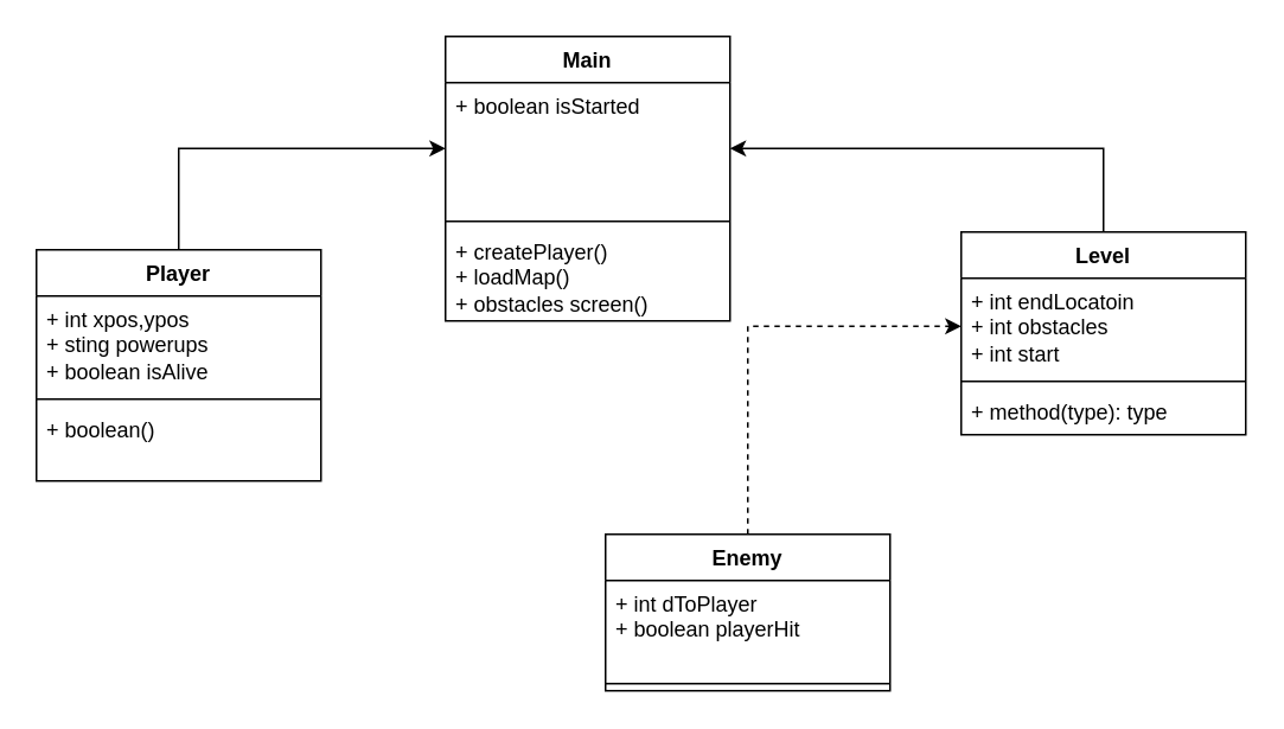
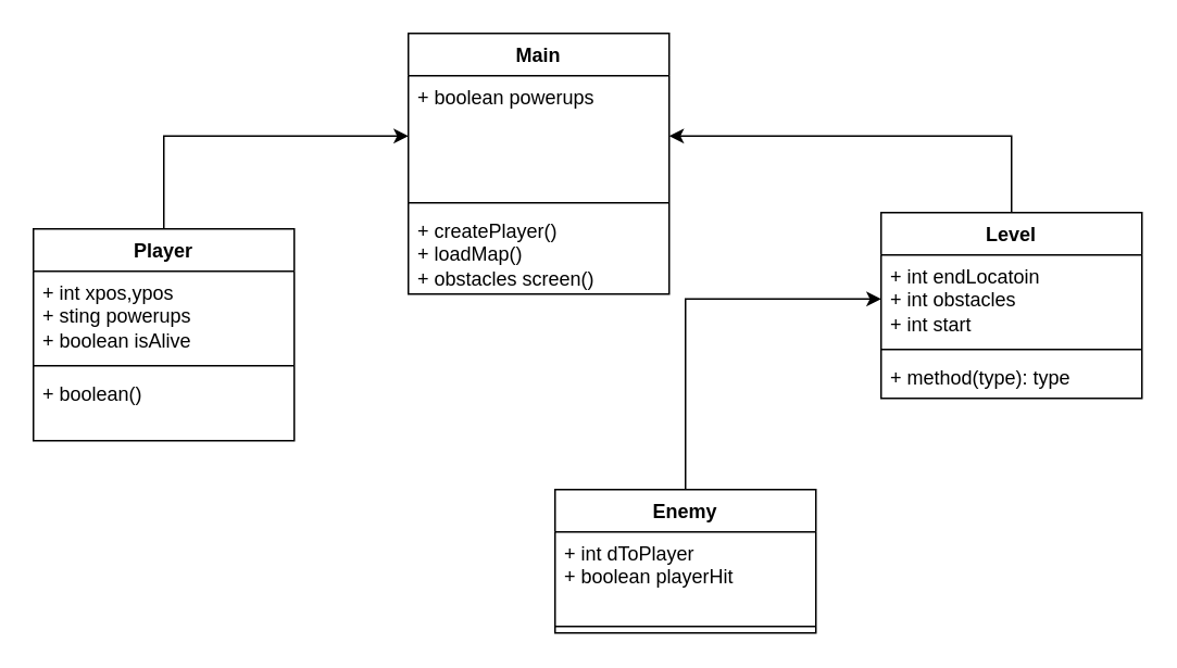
  <mxCell id="0" />
  <mxCell id="1" parent="0" />
  <mxCell id="2" value="Main" style="swimlane;fontStyle=1;align=center;verticalAlign=top;childLayout=stackLayout;horizontal=1;startSize=26;horizontalStack=0;resizeParent=1;resizeParentMax=0;resizeLast=0;collapsible=1;marginBottom=0;whiteSpace=wrap;html=1;" vertex="1" parent="1"><mxGeometry x="250" y="20" width="160" height="160" as="geometry" /></mxCell>
- <mxCell id="3" value="+ boolean isStarted" style="text;strokeColor=none;fillColor=none;align=left;verticalAlign=top;spacingLeft=4;spacingRight=4;overflow=hidden;rotatable=0;points=[[0,0.5],[1,0.5]];portConstraint=eastwest;whiteSpace=wrap;html=1;" vertex="1" parent="2"><mxGeometry y="26" width="160" height="74" as="geometry" /></mxCell>
+ <mxCell id="3" value="+ boolean powerups" style="text;strokeColor=none;fillColor=none;align=left;verticalAlign=top;spacingLeft=4;spacingRight=4;overflow=hidden;rotatable=0;points=[[0,0.5],[1,0.5]];portConstraint=eastwest;whiteSpace=wrap;html=1;" vertex="1" parent="2"><mxGeometry y="26" width="160" height="74" as="geometry" /></mxCell>
  <mxCell id="4" value="" style="line;strokeWidth=1;fillColor=none;align=left;verticalAlign=middle;spacingTop=-1;spacingLeft=3;spacingRight=3;rotatable=0;labelPosition=right;points=[];portConstraint=eastwest;strokeColor=inherit;" vertex="1" parent="2"><mxGeometry y="100" width="160" height="8" as="geometry" /></mxCell>
  <mxCell id="5" value="+ createPlayer()&lt;div&gt;+ loadMap()&lt;/div&gt;&lt;div&gt;+ obstacles screen()&lt;/div&gt;" style="text;strokeColor=none;fillColor=none;align=left;verticalAlign=top;spacingLeft=4;spacingRight=4;overflow=hidden;rotatable=0;points=[[0,0.5],[1,0.5]];portConstraint=eastwest;whiteSpace=wrap;html=1;" vertex="1" parent="2"><mxGeometry y="108" width="160" height="52" as="geometry" /></mxCell>
  <mxCell id="6" style="edgeStyle=orthogonalEdgeStyle;rounded=0;orthogonalLoop=1;jettySize=auto;html=1;entryX=0;entryY=0.5;entryDx=0;entryDy=0;" edge="1" parent="1" source="7" target="3"><mxGeometry relative="1" as="geometry" /></mxCell>
  <mxCell id="7" value="Player" style="swimlane;fontStyle=1;align=center;verticalAlign=top;childLayout=stackLayout;horizontal=1;startSize=26;horizontalStack=0;resizeParent=1;resizeParentMax=0;resizeLast=0;collapsible=1;marginBottom=0;whiteSpace=wrap;html=1;" vertex="1" parent="1"><mxGeometry x="20" y="140" width="160" height="130" as="geometry" /></mxCell>
  <mxCell id="8" value="+ int xpos,ypos&lt;div&gt;+ sting powerups&lt;/div&gt;&lt;div&gt;+ boolean isAlive&lt;/div&gt;" style="text;strokeColor=none;fillColor=none;align=left;verticalAlign=top;spacingLeft=4;spacingRight=4;overflow=hidden;rotatable=0;points=[[0,0.5],[1,0.5]];portConstraint=eastwest;whiteSpace=wrap;html=1;" vertex="1" parent="7"><mxGeometry y="26" width="160" height="54" as="geometry" /></mxCell>
  <mxCell id="9" value="" style="line;strokeWidth=1;fillColor=none;align=left;verticalAlign=middle;spacingTop=-1;spacingLeft=3;spacingRight=3;rotatable=0;labelPosition=right;points=[];portConstraint=eastwest;strokeColor=inherit;" vertex="1" parent="7"><mxGeometry y="80" width="160" height="8" as="geometry" /></mxCell>
  <mxCell id="10" value="+ boolean()" style="text;strokeColor=none;fillColor=none;align=left;verticalAlign=top;spacingLeft=4;spacingRight=4;overflow=hidden;rotatable=0;points=[[0,0.5],[1,0.5]];portConstraint=eastwest;whiteSpace=wrap;html=1;" vertex="1" parent="7"><mxGeometry y="88" width="160" height="42" as="geometry" /></mxCell>
- <mxCell id="11" style="edgeStyle=orthogonalEdgeStyle;rounded=0;orthogonalLoop=1;jettySize=auto;html=1;dashed=1;" edge="1" parent="1" source="12" target="17"><mxGeometry relative="1" as="geometry"><mxPoint x="540" y="198" as="targetPoint" /></mxGeometry></mxCell>
+ <mxCell id="11" style="edgeStyle=orthogonalEdgeStyle;rounded=0;orthogonalLoop=1;jettySize=auto;html=1;" edge="1" parent="1" source="12" target="17"><mxGeometry relative="1" as="geometry"><mxPoint x="540" y="198" as="targetPoint" /></mxGeometry></mxCell>
  <mxCell id="12" value="Enemy" style="swimlane;fontStyle=1;align=center;verticalAlign=top;childLayout=stackLayout;horizontal=1;startSize=26;horizontalStack=0;resizeParent=1;resizeParentMax=0;resizeLast=0;collapsible=1;marginBottom=0;whiteSpace=wrap;html=1;" vertex="1" parent="1"><mxGeometry x="340" y="300" width="160" height="88" as="geometry" /></mxCell>
  <mxCell id="13" value="+ int dToPlayer&lt;div&gt;+ boolean playerHit&lt;/div&gt;" style="text;strokeColor=none;fillColor=none;align=left;verticalAlign=top;spacingLeft=4;spacingRight=4;overflow=hidden;rotatable=0;points=[[0,0.5],[1,0.5]];portConstraint=eastwest;whiteSpace=wrap;html=1;" vertex="1" parent="12"><mxGeometry y="26" width="160" height="54" as="geometry" /></mxCell>
  <mxCell id="14" value="" style="line;strokeWidth=1;fillColor=none;align=left;verticalAlign=middle;spacingTop=-1;spacingLeft=3;spacingRight=3;rotatable=0;labelPosition=right;points=[];portConstraint=eastwest;strokeColor=inherit;" vertex="1" parent="12"><mxGeometry y="80" width="160" height="8" as="geometry" /></mxCell>
  <mxCell id="15" style="edgeStyle=orthogonalEdgeStyle;rounded=0;orthogonalLoop=1;jettySize=auto;html=1;entryX=1;entryY=0.5;entryDx=0;entryDy=0;" edge="1" parent="1" source="16" target="3"><mxGeometry relative="1" as="geometry" /></mxCell>
  <mxCell id="16" value="Level" style="swimlane;fontStyle=1;align=center;verticalAlign=top;childLayout=stackLayout;horizontal=1;startSize=26;horizontalStack=0;resizeParent=1;resizeParentMax=0;resizeLast=0;collapsible=1;marginBottom=0;whiteSpace=wrap;html=1;" vertex="1" parent="1"><mxGeometry x="540" y="130" width="160" height="114" as="geometry" /></mxCell>
  <mxCell id="17" value="+ int endLocatoin&lt;div&gt;+ int obstacles&lt;/div&gt;&lt;div&gt;+ int start&lt;/div&gt;" style="text;strokeColor=none;fillColor=none;align=left;verticalAlign=top;spacingLeft=4;spacingRight=4;overflow=hidden;rotatable=0;points=[[0,0.5],[1,0.5]];portConstraint=eastwest;whiteSpace=wrap;html=1;" vertex="1" parent="16"><mxGeometry y="26" width="160" height="54" as="geometry" /></mxCell>
  <mxCell id="18" value="" style="line;strokeWidth=1;fillColor=none;align=left;verticalAlign=middle;spacingTop=-1;spacingLeft=3;spacingRight=3;rotatable=0;labelPosition=right;points=[];portConstraint=eastwest;strokeColor=inherit;" vertex="1" parent="16"><mxGeometry y="80" width="160" height="8" as="geometry" /></mxCell>
  <mxCell id="19" value="+ method(type): type" style="text;strokeColor=none;fillColor=none;align=left;verticalAlign=top;spacingLeft=4;spacingRight=4;overflow=hidden;rotatable=0;points=[[0,0.5],[1,0.5]];portConstraint=eastwest;whiteSpace=wrap;html=1;" vertex="1" parent="16"><mxGeometry y="88" width="160" height="26" as="geometry" /></mxCell>
